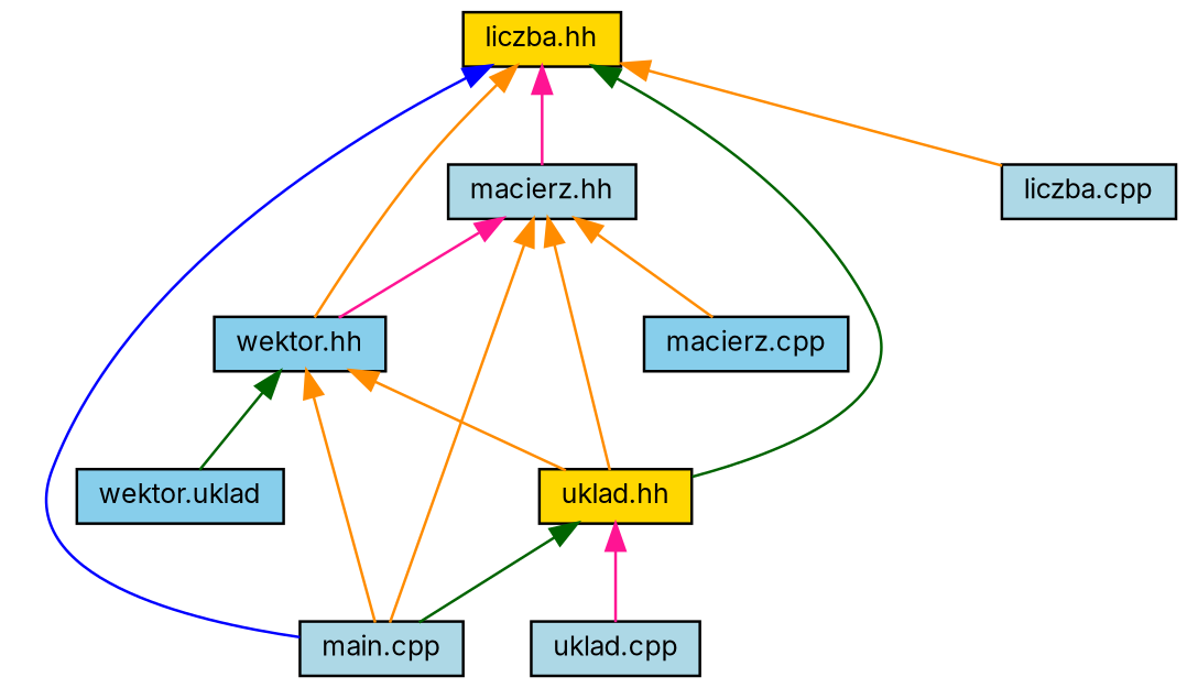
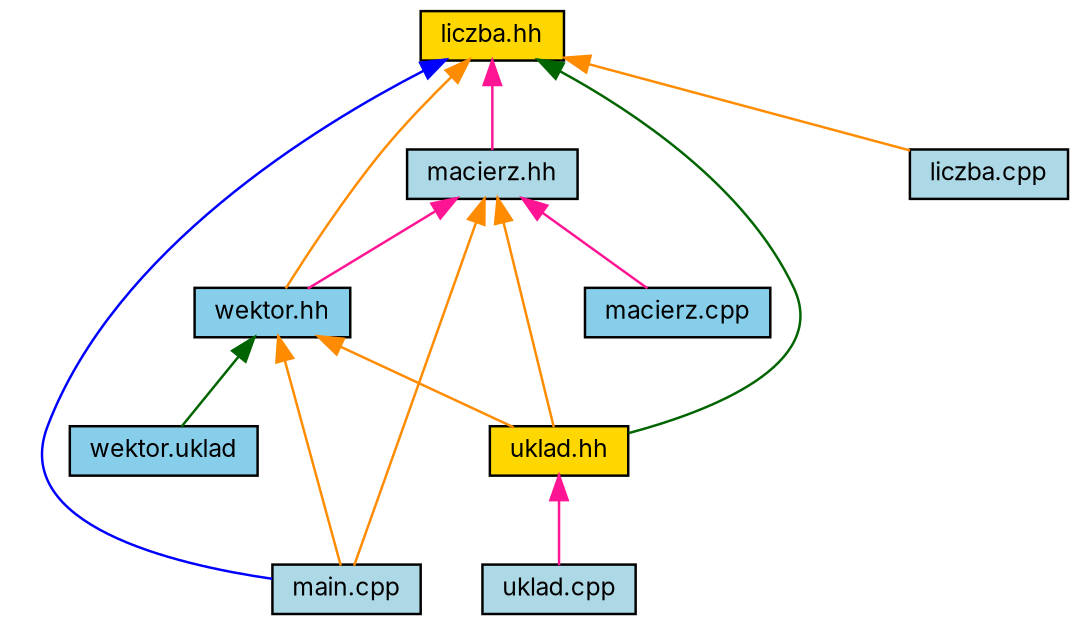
  digraph {
    fontname=Inter
    node [color=black fillcolor=lightblue fontname=Inter fontsize=10 shape=record style=filled]
    edge [color=darkorange dir=back fontname=Inter fontsize=10 labelfontname=Helvetica labelfontsize=10 style=solid]
    n1 [fillcolor=gold fontcolor=black height=0.2 label="liczba.hh" width=0.4]
    n2 [height=0.2 label="macierz.hh" width=0.4]
    n3 [fillcolor=skyblue height=0.2 label="wektor.hh" width=0.4]
    n4 [fillcolor=gold height=0.2 label="uklad.hh" width=0.4]
    n5 [height=0.2 label="main.cpp" width=0.4]
    n6 [height=0.2 label="liczba.cpp" width=0.4]
    n7 [fillcolor=skyblue height=0.2 label="macierz.cpp" width=0.4]
    n8 [fillcolor=skyblue height=0.2 label="wektor.uklad" width=0.4]
    n9 [height=0.2 label="uklad.cpp" width=0.4]
    n1 -> n2 [color=deeppink]
    n1 -> n3
    n1 -> n4 [color=darkgreen]
    n1 -> n5 [color=blue]
    n1 -> n6
    n2 -> n3 [color=deeppink]
    n2 -> n4
    n2 -> n5
-   n2 -> n7
+   n2 -> n7 [color=deeppink]
    n3 -> n4
    n3 -> n5
    n3 -> n8 [color=darkgreen]
-   n4 -> n5 [color=darkgreen]
    n4 -> n9 [color=deeppink]
  }
